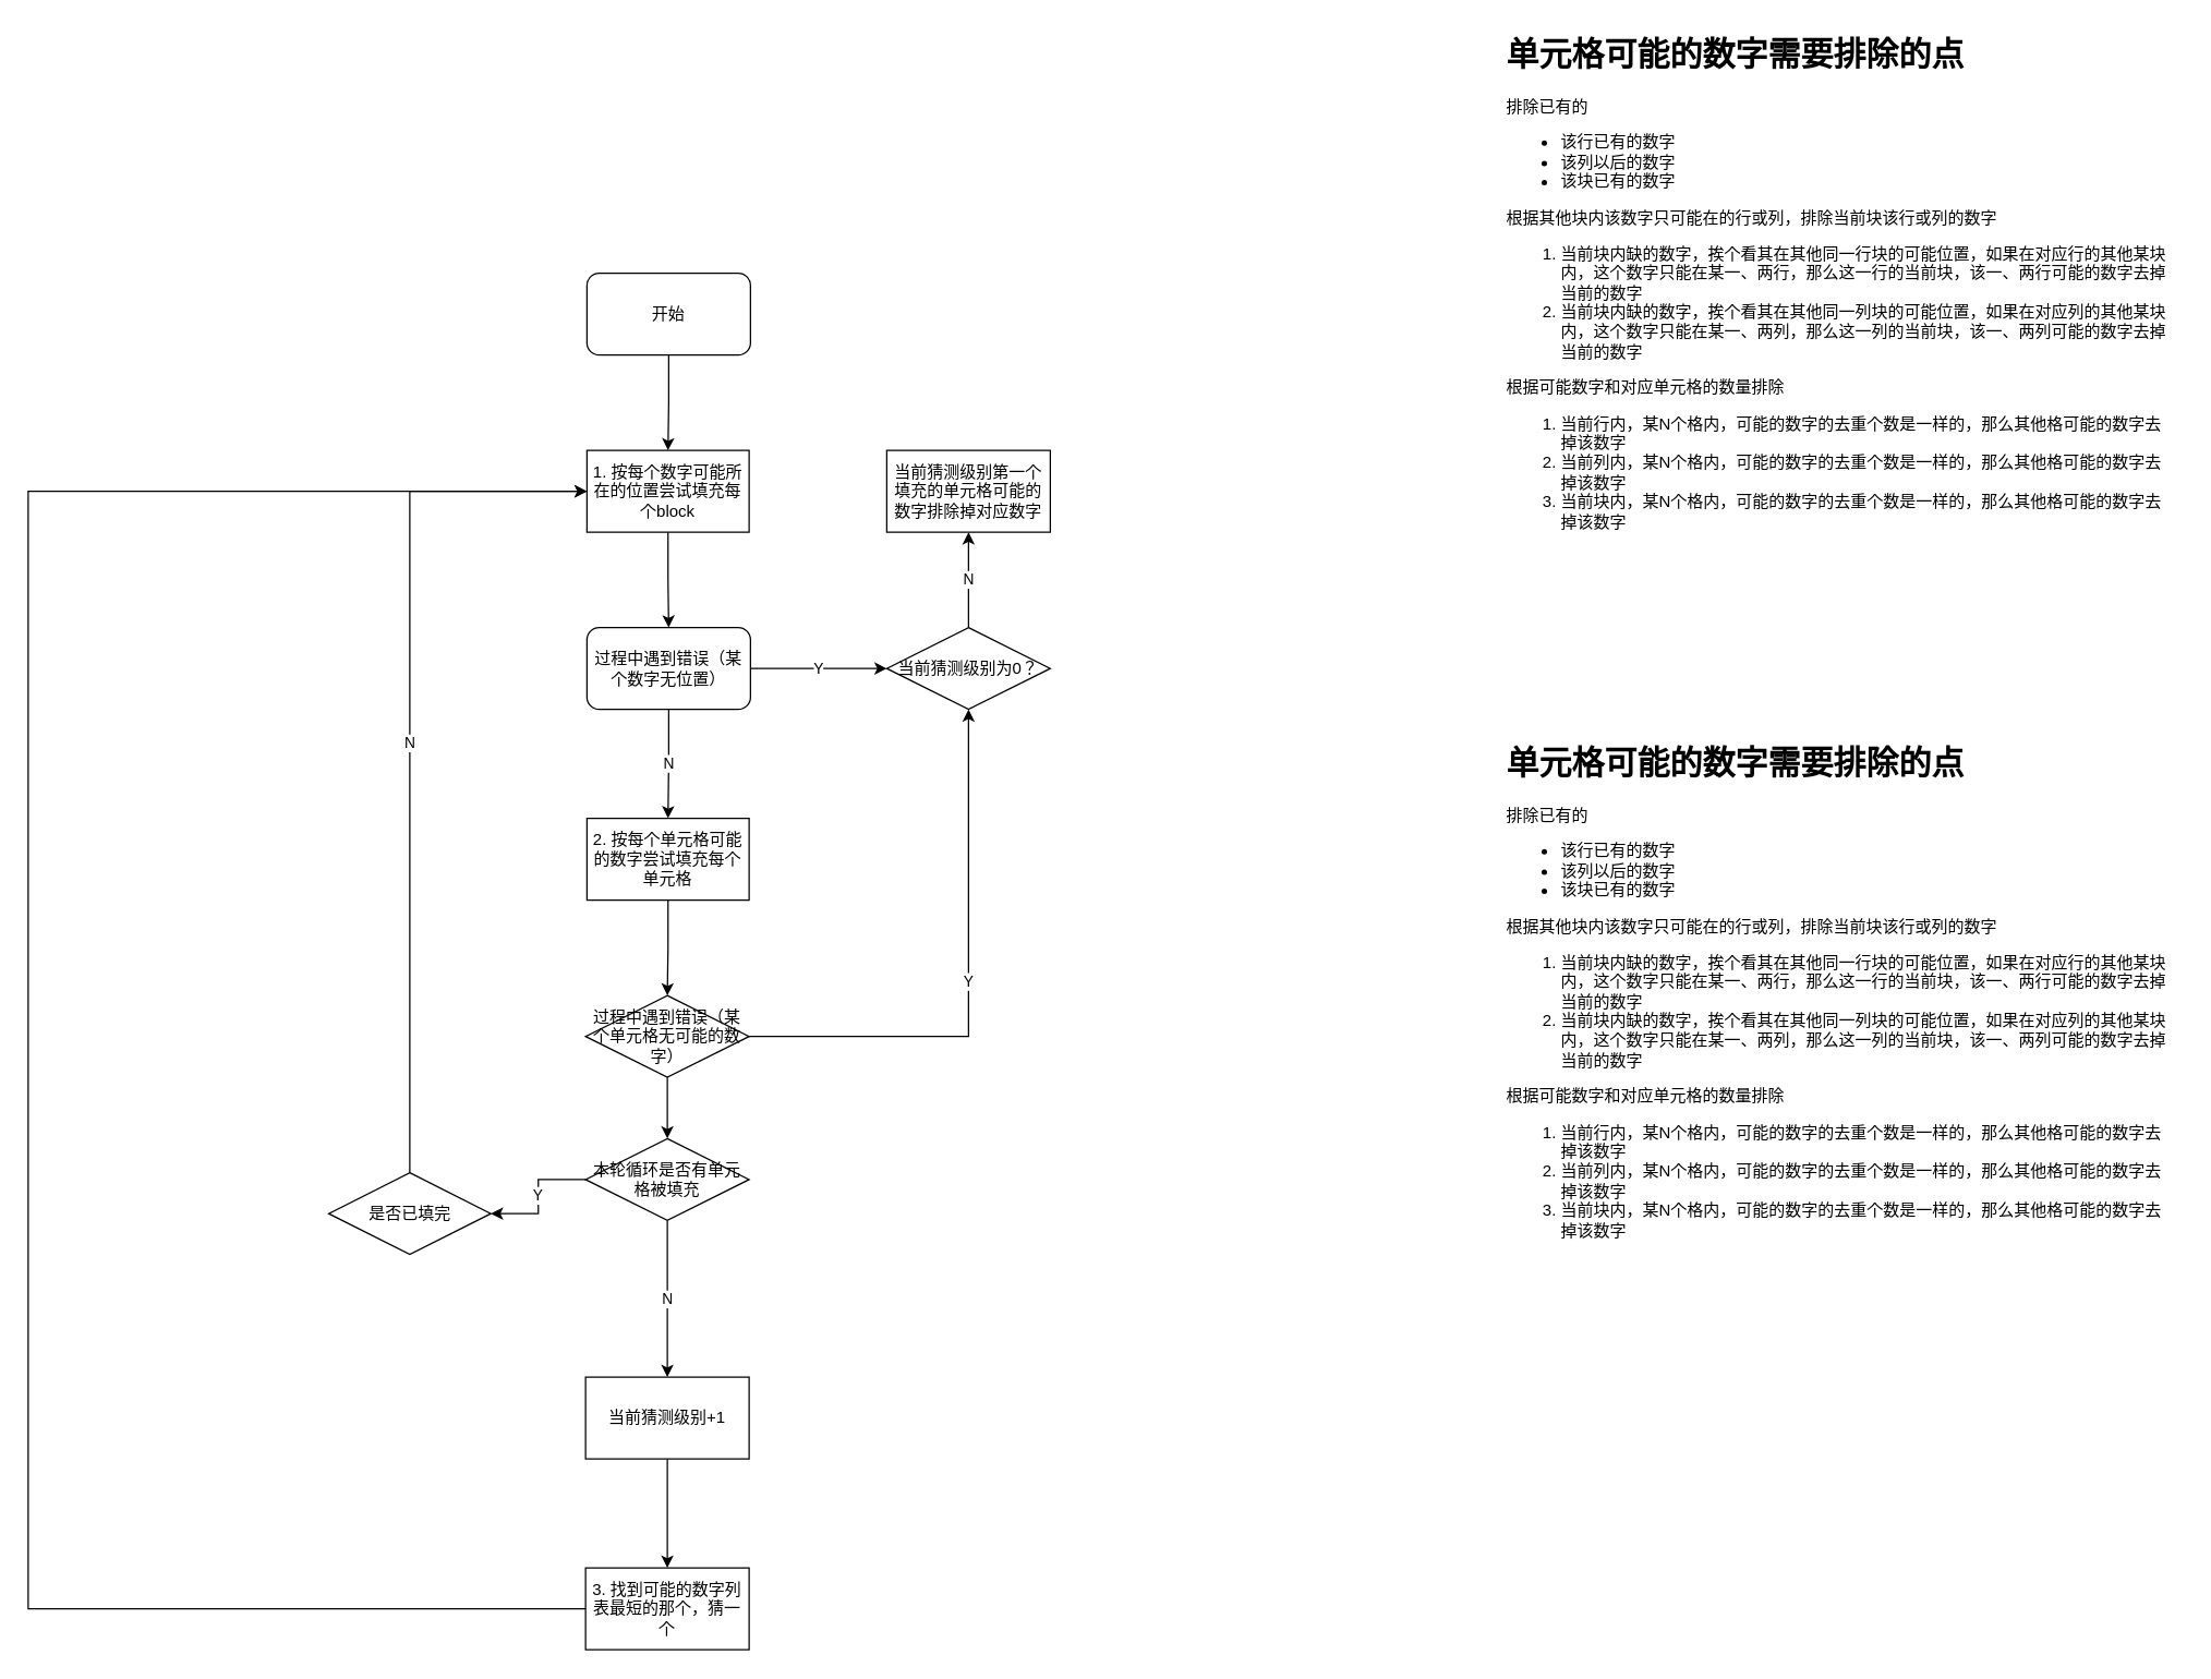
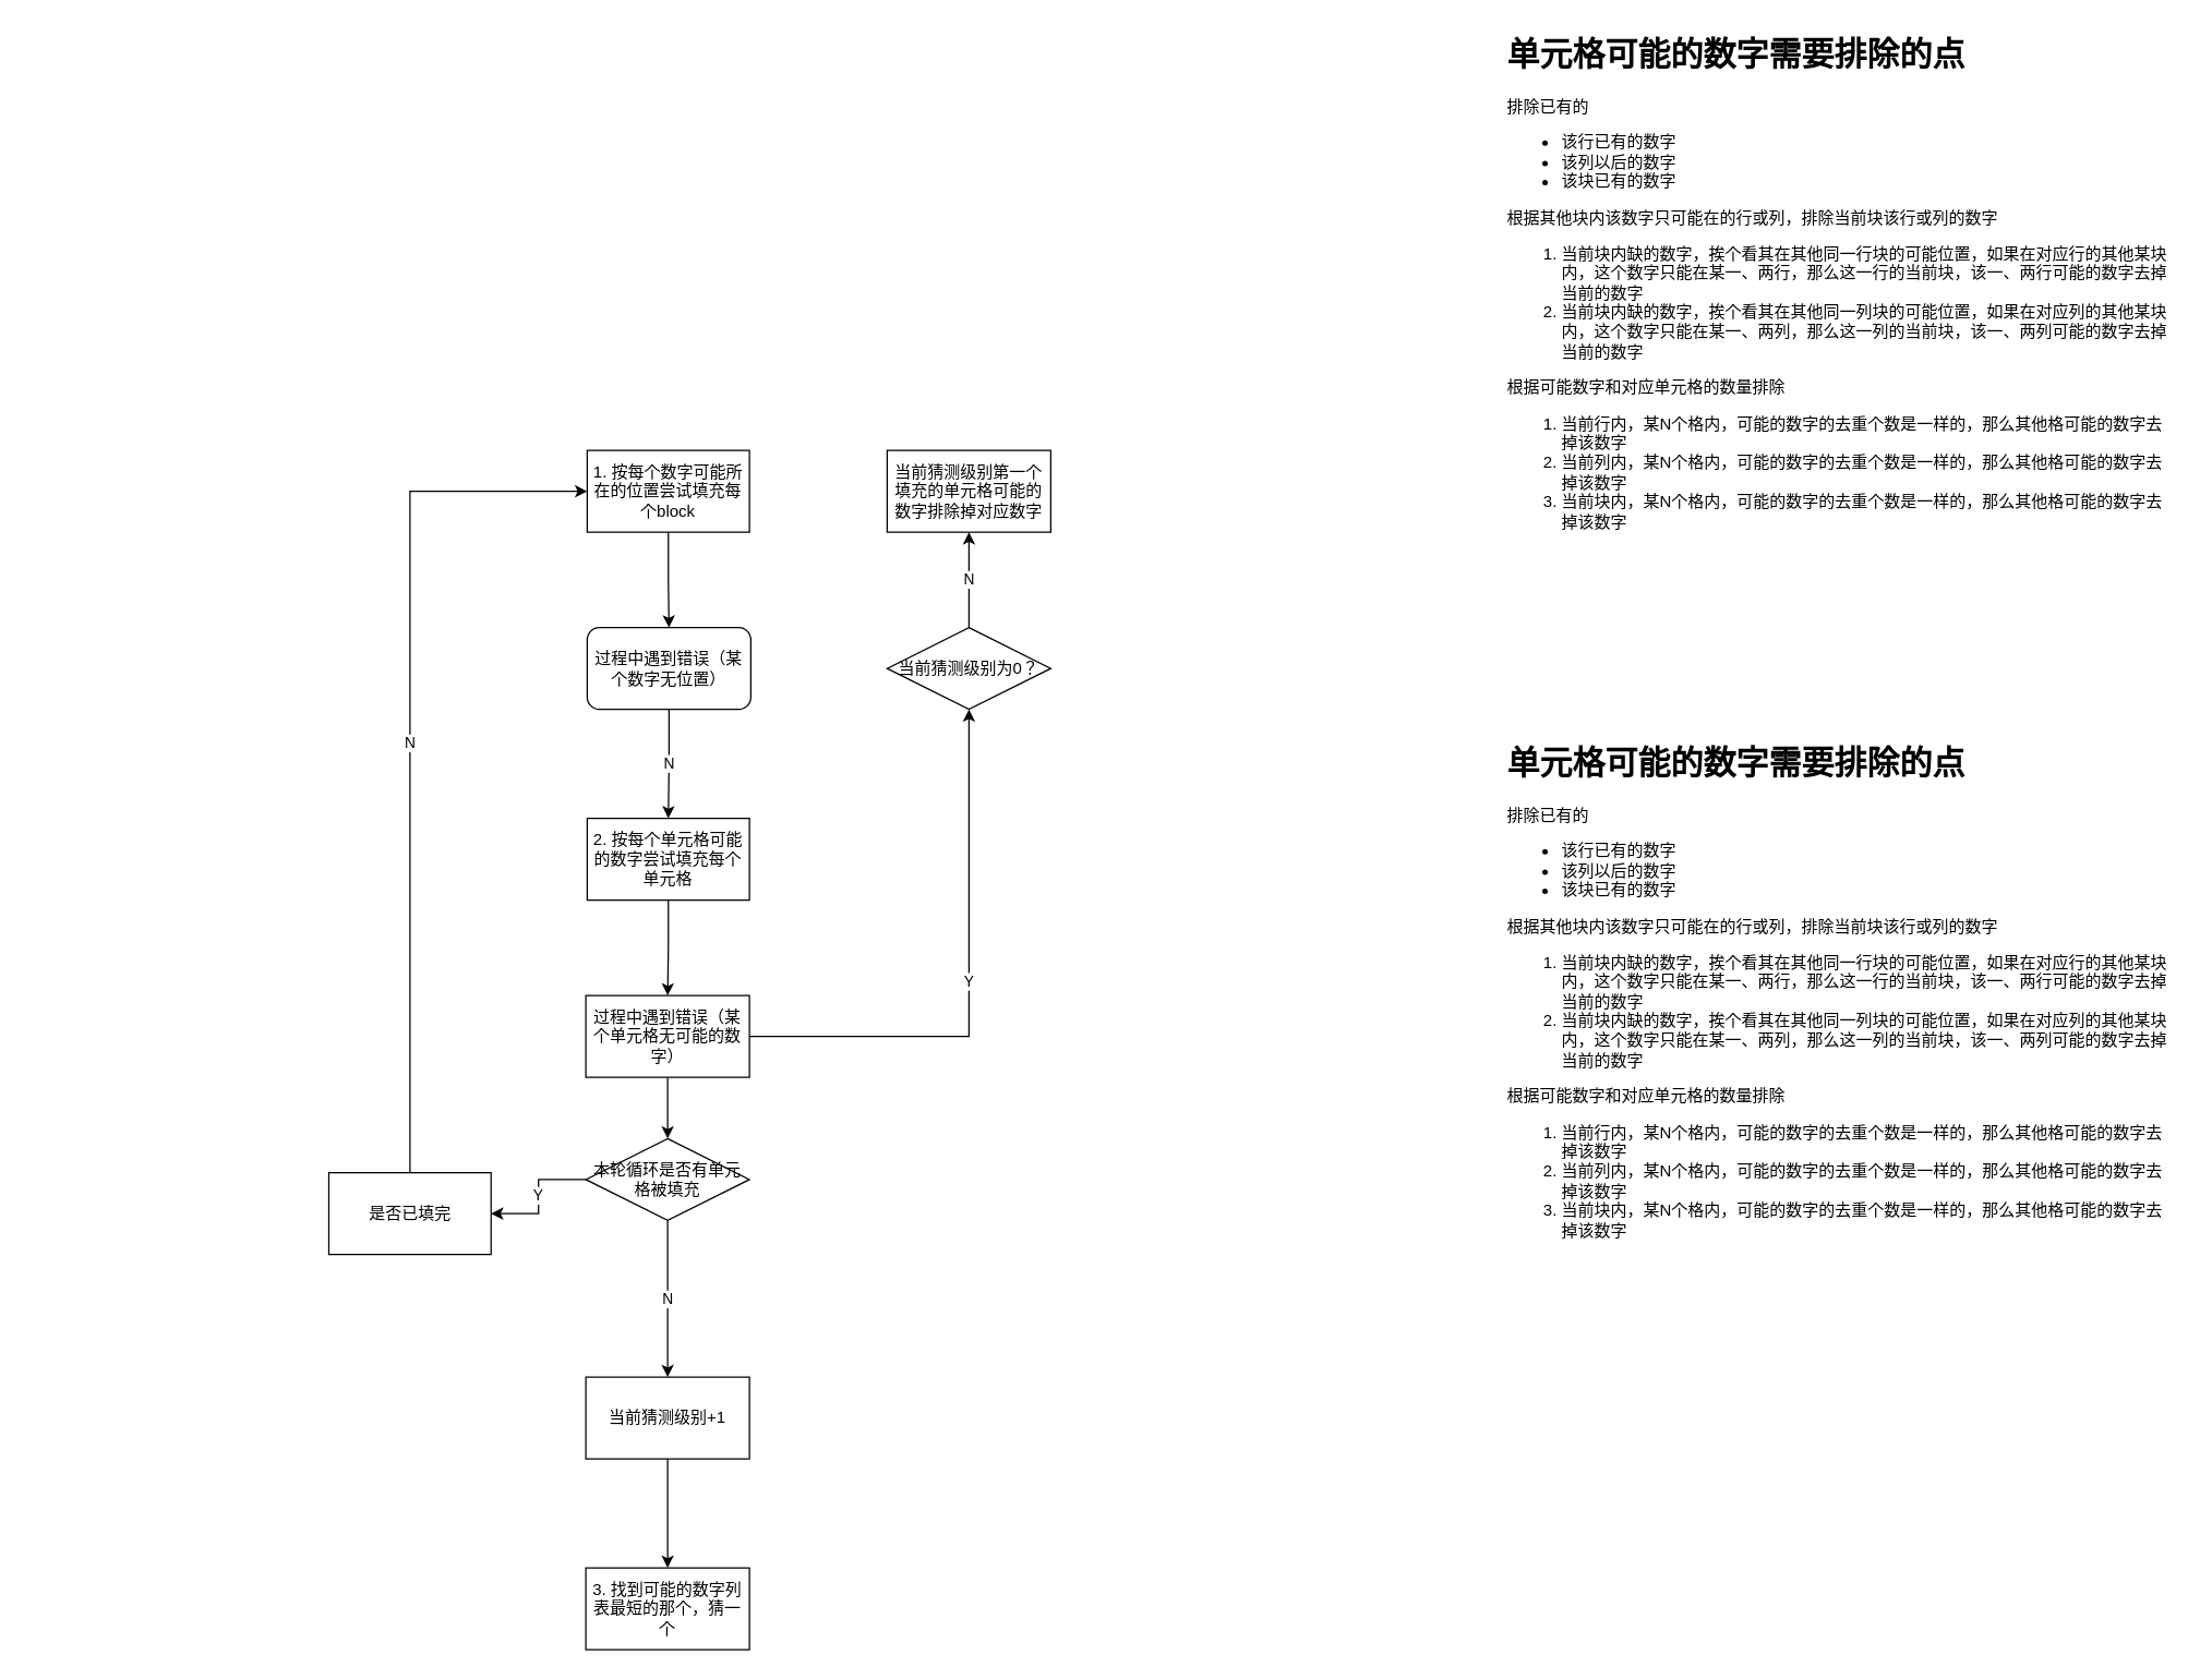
  <mxCell id="0" />
  <mxCell id="1" parent="0" />
  <mxCell id="2" value="&lt;h1&gt;单元格可能的数字需要排除的点&lt;/h1&gt;&lt;div&gt;&lt;span&gt;排除已有的&lt;/span&gt;&lt;br&gt;&lt;ul&gt;&lt;li&gt;&lt;span&gt;该行已有的数字&lt;/span&gt;&lt;/li&gt;&lt;li&gt;&lt;span&gt;该列以后的数字&lt;/span&gt;&lt;/li&gt;&lt;li&gt;&lt;span&gt;该块已有的数字&lt;/span&gt;&lt;/li&gt;&lt;/ul&gt;根据其他块内该数字只可能在的行或列，排除当前块该行或列的数字&lt;br&gt;&lt;ol&gt;&lt;li&gt;当前块内缺的数字，挨个看其在其他同一行块的可能位置，如果在对应行的其他某块内，这个数字只能在某一、两行，那么这一行的当前块，该一、两行可能的数字去掉当前的数字&lt;/li&gt;&lt;li&gt;当前块内缺的数字，挨个看其在其他同一列块的可能位置，如果在对应列的其他某块内，这个数字只能在某一、两列，那么这一列的当前块，该一、两列可能的数字去掉当前的数字&lt;/li&gt;&lt;/ol&gt;根据可能数字和对应单元格的数量排除&lt;br&gt;&lt;ol&gt;&lt;li&gt;当前行内，某N个格内，可能的数字的去重个数是一样的，那么其他格可能的数字去掉该数字&lt;/li&gt;&lt;li&gt;当前列内，某N个格内，可能的数字的去重个数是一样的，那么其他格可能的数字去掉该数字&lt;/li&gt;&lt;li&gt;当前块内，某N个格内，可能的数字的去重个数是一样的，那么其他格可能的数字去掉该数字&lt;/li&gt;&lt;/ol&gt;&lt;div&gt;&lt;/div&gt;&lt;/div&gt;" style="text;html=1;strokeColor=none;fillColor=none;spacing=5;spacingTop=-20;whiteSpace=wrap;overflow=hidden;rounded=0;" parent="1" vertex="1"><mxGeometry x="1100" y="20" width="500" height="400" as="geometry" /></mxCell>
- <mxCell id="3" style="edgeStyle=orthogonalEdgeStyle;rounded=0;orthogonalLoop=1;jettySize=auto;html=1;entryX=0.5;entryY=0;entryDx=0;entryDy=0;" parent="1" source="4" target="6" edge="1"><mxGeometry relative="1" as="geometry" /></mxCell>
- <mxCell id="4" value="开始" style="rounded=1;whiteSpace=wrap;html=1;" parent="1" vertex="1"><mxGeometry x="430" y="200" width="120" height="60" as="geometry" /></mxCell>
  <mxCell id="5" style="edgeStyle=orthogonalEdgeStyle;rounded=0;orthogonalLoop=1;jettySize=auto;html=1;entryX=0.5;entryY=0;entryDx=0;entryDy=0;" parent="1" source="6" target="9" edge="1"><mxGeometry relative="1" as="geometry" /></mxCell>
  <mxCell id="6" value="1. 按每个数字可能所在的位置尝试填充每个block" style="rounded=0;whiteSpace=wrap;html=1;" parent="1" vertex="1"><mxGeometry x="430" y="330" width="119" height="60" as="geometry" /></mxCell>
- <mxCell id="7" value="Y" style="edgeStyle=orthogonalEdgeStyle;rounded=0;orthogonalLoop=1;jettySize=auto;html=1;" parent="1" source="9" target="11" edge="1"><mxGeometry relative="1" as="geometry" /></mxCell>
  <mxCell id="8" value="N" style="edgeStyle=orthogonalEdgeStyle;rounded=0;orthogonalLoop=1;jettySize=auto;html=1;" parent="1" source="9" target="14" edge="1"><mxGeometry relative="1" as="geometry" /></mxCell>
  <mxCell id="9" value="过程中遇到错误（某个数字无位置）" style="whiteSpace=wrap;html=1;rounded=1;" parent="1" vertex="1"><mxGeometry x="430" y="460" width="120" height="60" as="geometry" /></mxCell>
  <mxCell id="10" value="N" style="edgeStyle=orthogonalEdgeStyle;rounded=0;orthogonalLoop=1;jettySize=auto;html=1;entryX=0.5;entryY=1;entryDx=0;entryDy=0;" parent="1" source="11" target="12" edge="1"><mxGeometry relative="1" as="geometry" /></mxCell>
  <mxCell id="11" value="当前猜测级别为0？" style="rhombus;whiteSpace=wrap;html=1;" parent="1" vertex="1"><mxGeometry x="650" y="460" width="120" height="60" as="geometry" /></mxCell>
  <mxCell id="12" value="当前猜测级别第一个填充的单元格可能的数字排除掉对应数字" style="rounded=0;whiteSpace=wrap;html=1;" parent="1" vertex="1"><mxGeometry x="650" y="330" width="120" height="60" as="geometry" /></mxCell>
  <mxCell id="13" style="edgeStyle=orthogonalEdgeStyle;rounded=0;orthogonalLoop=1;jettySize=auto;html=1;entryX=0.5;entryY=0;entryDx=0;entryDy=0;" parent="1" source="14" target="17" edge="1"><mxGeometry relative="1" as="geometry" /></mxCell>
  <mxCell id="14" value="2. 按每个单元格可能的数字尝试填充每个单元格" style="rounded=0;whiteSpace=wrap;html=1;" parent="1" vertex="1"><mxGeometry x="430" y="600" width="119" height="60" as="geometry" /></mxCell>
  <mxCell id="15" value="Y" style="edgeStyle=orthogonalEdgeStyle;rounded=0;orthogonalLoop=1;jettySize=auto;html=1;entryX=0.5;entryY=1;entryDx=0;entryDy=0;" parent="1" source="17" target="11" edge="1"><mxGeometry relative="1" as="geometry" /></mxCell>
  <mxCell id="16" style="edgeStyle=orthogonalEdgeStyle;rounded=0;orthogonalLoop=1;jettySize=auto;html=1;exitX=0.5;exitY=1;exitDx=0;exitDy=0;" parent="1" source="17" target="19" edge="1"><mxGeometry relative="1" as="geometry" /></mxCell>
- <mxCell id="17" value="过程中遇到错误（某个单元格无可能的数字）" style="rhombus;whiteSpace=wrap;html=1;" parent="1" vertex="1"><mxGeometry x="429" y="730" width="120" height="60" as="geometry" /></mxCell>
+ <mxCell id="17" value="过程中遇到错误（某个单元格无可能的数字）" style="whiteSpace=wrap;html=1;rounded=0;" parent="1" vertex="1"><mxGeometry x="429" y="730" width="120" height="60" as="geometry" /></mxCell>
  <mxCell id="18" value="N" style="edgeStyle=orthogonalEdgeStyle;rounded=0;orthogonalLoop=1;jettySize=auto;html=1;" parent="1" source="19" target="24" edge="1"><mxGeometry relative="1" as="geometry" /></mxCell>
  <mxCell id="19" value="本轮循环是否有单元格被填充" style="rhombus;whiteSpace=wrap;html=1;" parent="1" vertex="1"><mxGeometry x="429" y="835" width="120" height="60" as="geometry" /></mxCell>
  <mxCell id="20" value="Y" style="edgeStyle=orthogonalEdgeStyle;rounded=0;orthogonalLoop=1;jettySize=auto;html=1;entryX=1;entryY=0.5;entryDx=0;entryDy=0;" parent="1" source="19" target="22" edge="1"><mxGeometry relative="1" as="geometry"><mxPoint x="430" y="890" as="sourcePoint" /></mxGeometry></mxCell>
  <mxCell id="21" value="N" style="edgeStyle=orthogonalEdgeStyle;rounded=0;orthogonalLoop=1;jettySize=auto;html=1;entryX=0;entryY=0.5;entryDx=0;entryDy=0;exitX=0.5;exitY=0;exitDx=0;exitDy=0;" parent="1" source="22" target="6" edge="1"><mxGeometry relative="1" as="geometry" /></mxCell>
- <mxCell id="22" value="是否已填完" style="rhombus;whiteSpace=wrap;html=1;" parent="1" vertex="1"><mxGeometry x="240.5" y="860" width="119" height="60" as="geometry" /></mxCell>
+ <mxCell id="22" value="是否已填完" style="whiteSpace=wrap;html=1;rounded=0;" parent="1" vertex="1"><mxGeometry x="240.5" y="860" width="119" height="60" as="geometry" /></mxCell>
  <mxCell id="23" style="edgeStyle=orthogonalEdgeStyle;rounded=0;orthogonalLoop=1;jettySize=auto;html=1;" parent="1" source="24" target="26" edge="1"><mxGeometry relative="1" as="geometry" /></mxCell>
  <mxCell id="24" value="当前猜测级别+1" style="rounded=0;whiteSpace=wrap;html=1;" parent="1" vertex="1"><mxGeometry x="429" y="1010" width="120" height="60" as="geometry" /></mxCell>
- <mxCell id="25" style="edgeStyle=orthogonalEdgeStyle;rounded=0;orthogonalLoop=1;jettySize=auto;html=1;entryX=0;entryY=0.5;entryDx=0;entryDy=0;exitX=0;exitY=0.5;exitDx=0;exitDy=0;shadow=0;sketch=0;jumpStyle=arc;" parent="1" source="26" target="6" edge="1"><mxGeometry relative="1" as="geometry"><Array as="points"><mxPoint x="20" y="1180" /><mxPoint x="20" y="360" /></Array></mxGeometry></mxCell>
  <mxCell id="26" value="3. 找到可能的数字列表最短的那个，猜一个" style="rounded=0;whiteSpace=wrap;html=1;" parent="1" vertex="1"><mxGeometry x="429" y="1150" width="120" height="60" as="geometry" /></mxCell>
  <mxCell id="27" value="&lt;h1&gt;单元格可能的数字需要排除的点&lt;/h1&gt;&lt;div&gt;&lt;span&gt;排除已有的&lt;/span&gt;&lt;br&gt;&lt;ul&gt;&lt;li&gt;&lt;span&gt;该行已有的数字&lt;/span&gt;&lt;/li&gt;&lt;li&gt;&lt;span&gt;该列以后的数字&lt;/span&gt;&lt;/li&gt;&lt;li&gt;&lt;span&gt;该块已有的数字&lt;/span&gt;&lt;/li&gt;&lt;/ul&gt;根据其他块内该数字只可能在的行或列，排除当前块该行或列的数字&lt;br&gt;&lt;ol&gt;&lt;li&gt;当前块内缺的数字，挨个看其在其他同一行块的可能位置，如果在对应行的其他某块内，这个数字只能在某一、两行，那么这一行的当前块，该一、两行可能的数字去掉当前的数字&lt;/li&gt;&lt;li&gt;当前块内缺的数字，挨个看其在其他同一列块的可能位置，如果在对应列的其他某块内，这个数字只能在某一、两列，那么这一列的当前块，该一、两列可能的数字去掉当前的数字&lt;/li&gt;&lt;/ol&gt;根据可能数字和对应单元格的数量排除&lt;br&gt;&lt;ol&gt;&lt;li&gt;当前行内，某N个格内，可能的数字的去重个数是一样的，那么其他格可能的数字去掉该数字&lt;/li&gt;&lt;li&gt;当前列内，某N个格内，可能的数字的去重个数是一样的，那么其他格可能的数字去掉该数字&lt;/li&gt;&lt;li&gt;当前块内，某N个格内，可能的数字的去重个数是一样的，那么其他格可能的数字去掉该数字&lt;/li&gt;&lt;/ol&gt;&lt;div&gt;&lt;/div&gt;&lt;/div&gt;" style="text;html=1;strokeColor=none;fillColor=none;spacing=5;spacingTop=-20;whiteSpace=wrap;overflow=hidden;rounded=0;" vertex="1" parent="1"><mxGeometry x="1100" y="540" width="500" height="400" as="geometry" /></mxCell>
